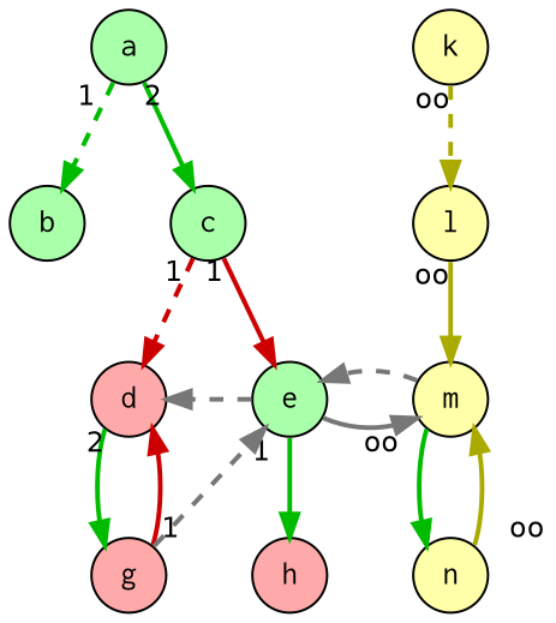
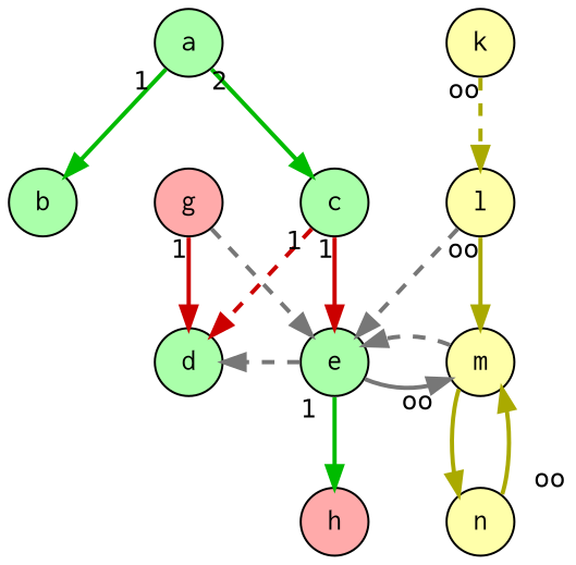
  digraph {
    nodesep=0.5
    rankdir=TB
    ranksep=0.6
    node [fillcolor="#AAFFAA" fontname=Courier fontsize=14 shape=circle style=filled]
    edge [color="#777777" fontname=Helvetica fontsize=12 pensize=5 penwidth=2]
    n1 [height=0 label=a style="filled,rounded" width=0]
    n2 [height=0 label=b width=0]
    n3 [height=0 label=c width=0]
-   n4 [fillcolor="#FFAAAA" height=0 label=d style="filled,rounded" width=0]
+   n4 [height=0 label=d style="filled,rounded" width=0]
    n5 [height=0 label=e style="filled,rounded" width=0]
    n6 [fillcolor="#FFAAAA" height=0 label=g width=0]
    n7 [fillcolor="#FFAAAA" height=0 label=h width=0]
    n8 [fillcolor="#FFFFAA" height=0 label=m width=0]
    n9 [fillcolor="#FFFFAA" height=0 label=n width=0]
    n10 [fillcolor="#FFFFAA" height=0 label=k width=0]
    n11 [fillcolor="#FFFFAA" height=0 label=l width=0]
-   n1 -> n2 [color="#00BB00" taillabel=" 1  " style=dashed]
+   n1 -> n2 [color="#00BB00" taillabel=" 1  "]
    n1 -> n3 [color="#00BB00" taillabel="2 "]
    n3 -> n4 [color="#CC0000" style=dashed taillabel="1 "]
    n3 -> n5 [color="#CC0000" taillabel=1]
-   n4 -> n6 [color="#00BB00" taillabel=2]
    n5 -> n4 [constraint=false style=dashed]
    n5 -> n7 [color="#00BB00" taillabel="1  "]
    n5 -> n8 [constraint=false style=solid]
    n6 -> n4 [color="#CC0000" taillabel=" 1"]
    n6 -> n5 [constraint=false style=dashed]
    n8 -> n5 [constraint=false style=dashed]
-   n8 -> n9 [color="#00BB00" taillabel="oo   "]
+   n8 -> n9 [color="#AAAA00" taillabel="oo   "]
    n9 -> n8 [color="#AAAA00" taillabel="    oo"]
    n10 -> n11 [color="#AAAA00" style=dashed taillabel="         oo"]
+   n11 -> n5 [constraint=true style=dashed]
    n11 -> n8 [color="#AAAA00" taillabel="          oo"]
  }
